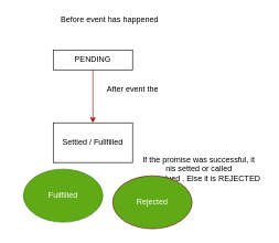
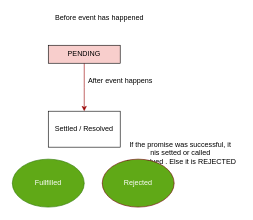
  <mxCell id="0" />
  <mxCell id="1" parent="0" />
  <mxCell id="2" style="edgeStyle=orthogonalEdgeStyle;rounded=0;orthogonalLoop=1;jettySize=auto;html=1;strokeColor=#990000;" edge="1" parent="1" source="3"><mxGeometry relative="1" as="geometry"><mxPoint x="140" y="185" as="targetPoint" /></mxGeometry></mxCell>
- <mxCell id="3" value="PENDING&lt;br&gt;" style="whiteSpace=wrap;html=1;" vertex="1" parent="1"><mxGeometry x="80" y="75" width="120" height="30" as="geometry" /></mxCell>
- <mxCell id="4" value="Settled / Fullfilled" style="whiteSpace=wrap;html=1;" vertex="1" parent="1"><mxGeometry x="80" y="185" width="120" height="60" as="geometry" /></mxCell>
- <mxCell id="5" value="After event the" style="text;html=1;resizable=0;autosize=1;align=center;verticalAlign=middle;points=[];fillColor=none;strokeColor=none;rounded=0;direction=south;" vertex="1" parent="1"><mxGeometry x="190" y="75" width="20" height="120" as="geometry" /></mxCell>
+ <mxCell id="3" value="PENDING&lt;br&gt;" style="whiteSpace=wrap;html=1;fillColor=#f8cecc;" vertex="1" parent="1"><mxGeometry x="80" y="75" width="120" height="30" as="geometry" /></mxCell>
+ <mxCell id="4" value="Settled / Resolved" style="whiteSpace=wrap;html=1;" vertex="1" parent="1"><mxGeometry x="80" y="185" width="120" height="60" as="geometry" /></mxCell>
+ <mxCell id="5" value="After event happens" style="text;html=1;resizable=0;autosize=1;align=center;verticalAlign=middle;points=[];fillColor=none;strokeColor=none;rounded=0;direction=south;" vertex="1" parent="1"><mxGeometry x="190" y="75" width="20" height="120" as="geometry" /></mxCell>
  <mxCell id="6" value="Before event has happened" style="text;html=1;resizable=0;autosize=1;align=center;verticalAlign=middle;points=[];fillColor=none;strokeColor=none;rounded=0;" vertex="1" parent="1"><mxGeometry x="85" y="20" width="160" height="20" as="geometry" /></mxCell>
  <mxCell id="7" value="If the promise was successful, it &lt;br&gt;nis setted or called&lt;br&gt;&amp;nbsp;as resolved . Else it is REJECTED" style="text;html=1;resizable=0;autosize=1;align=center;verticalAlign=middle;points=[];fillColor=none;strokeColor=none;rounded=0;" vertex="1" parent="1"><mxGeometry x="200" y="230" width="200" height="50" as="geometry" /></mxCell>
- <mxCell id="8" value="Fullfilled" style="ellipse;whiteSpace=wrap;html=1;fillColor=#60a917;strokeColor=#2D7600;fontColor=#ffffff;" vertex="1" parent="1"><mxGeometry x="35" y="255" width="120" height="80" as="geometry" /></mxCell>
+ <mxCell id="8" value="Fullfilled" style="ellipse;whiteSpace=wrap;html=1;fillColor=#60a917;strokeColor=#2D7600;fontColor=#ffffff;" vertex="1" parent="1"><mxGeometry x="20" y="265" width="120" height="80" as="geometry" /></mxCell>
  <mxCell id="9" value="Rejected" style="ellipse;whiteSpace=wrap;html=1;fillColor=#60a917;strokeColor=#6F0000;fontColor=#ffffff;" vertex="1" parent="1"><mxGeometry x="170" y="265" width="120" height="80" as="geometry" /></mxCell>
